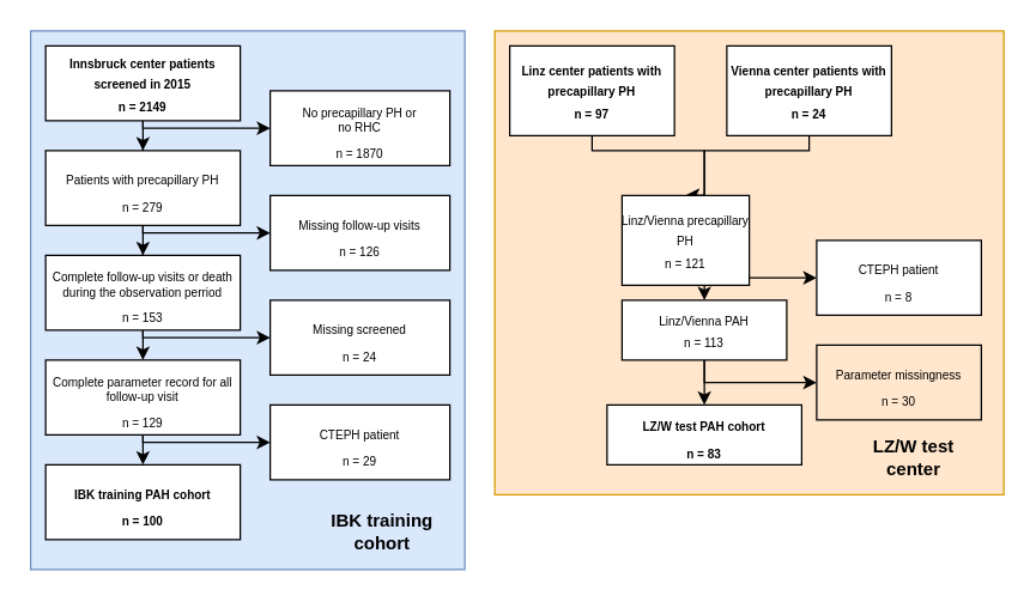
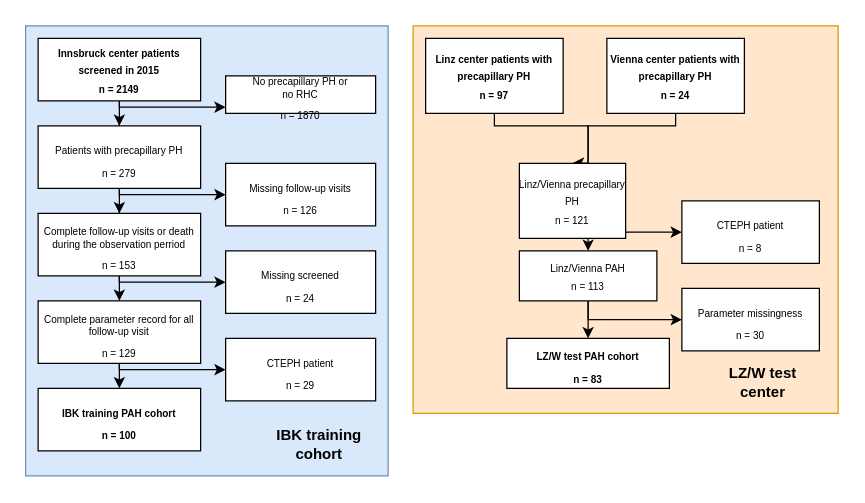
  <mxCell id="0" />
  <mxCell id="1" parent="0" />
  <mxCell id="2" value="" style="rounded=0;whiteSpace=wrap;html=1;verticalAlign=middle;fillColor=#ffe6cc;strokeColor=#d79b00;" parent="1" vertex="1"><mxGeometry x="330" y="20" width="340" height="310" as="geometry" /></mxCell>
  <mxCell id="3" style="edgeStyle=orthogonalEdgeStyle;rounded=0;orthogonalLoop=1;jettySize=auto;html=1;exitX=0.5;exitY=1;exitDx=0;exitDy=0;entryX=0.5;entryY=0;entryDx=0;entryDy=0;" parent="1" source="4" target="9" edge="1"><mxGeometry relative="1" as="geometry"><Array as="points"><mxPoint x="395" y="100" /><mxPoint x="470" y="100" /></Array></mxGeometry></mxCell>
  <mxCell id="4" value="&lt;font style=&quot;font-size: 8px&quot;&gt;Linz center patients with precapillary PH&lt;br&gt;n = 97&lt;br&gt;&lt;/font&gt;" style="rounded=0;whiteSpace=wrap;html=1;spacing=0;fontStyle=1" parent="1" vertex="1"><mxGeometry x="340" y="30" width="110" height="60" as="geometry" /></mxCell>
  <mxCell id="5" style="edgeStyle=orthogonalEdgeStyle;rounded=0;orthogonalLoop=1;jettySize=auto;html=1;entryX=0.5;entryY=0;entryDx=0;entryDy=0;" parent="1" source="6" target="9" edge="1"><mxGeometry relative="1" as="geometry"><Array as="points"><mxPoint x="540" y="100" /><mxPoint x="470" y="100" /></Array></mxGeometry></mxCell>
  <mxCell id="6" value="&lt;font style=&quot;font-size: 8px&quot;&gt;Vienna center patients with precapillary PH&lt;br&gt;n = 24&lt;br&gt;&lt;/font&gt;" style="rounded=0;whiteSpace=wrap;html=1;spacing=0;fontStyle=1" parent="1" vertex="1"><mxGeometry x="485" y="30" width="110" height="60" as="geometry" /></mxCell>
  <mxCell id="7" style="edgeStyle=orthogonalEdgeStyle;rounded=0;orthogonalLoop=1;jettySize=auto;html=1;exitX=0.5;exitY=1;exitDx=0;exitDy=0;entryX=0.5;entryY=0;entryDx=0;entryDy=0;" parent="1" source="9" target="12" edge="1"><mxGeometry relative="1" as="geometry" /></mxCell>
  <mxCell id="8" style="edgeStyle=orthogonalEdgeStyle;rounded=0;orthogonalLoop=1;jettySize=auto;html=1;exitX=0.5;exitY=1;exitDx=0;exitDy=0;entryX=0;entryY=0.5;entryDx=0;entryDy=0;" parent="1" source="9" target="32" edge="1"><mxGeometry relative="1" as="geometry"><Array as="points"><mxPoint x="470" y="185" /></Array></mxGeometry></mxCell>
  <mxCell id="9" value="&lt;font style=&quot;font-size: 8px&quot;&gt;Linz/Vienna precapillary PH&lt;br&gt;n = 121&lt;br&gt;&lt;/font&gt;" style="rounded=0;whiteSpace=wrap;html=1;spacing=0;fontStyle=0" parent="1" vertex="1"><mxGeometry x="415" y="130" width="85" height="60" as="geometry" /></mxCell>
  <mxCell id="10" style="edgeStyle=orthogonalEdgeStyle;rounded=0;orthogonalLoop=1;jettySize=auto;html=1;entryX=0.5;entryY=0;entryDx=0;entryDy=0;" parent="1" source="12" target="33" edge="1"><mxGeometry relative="1" as="geometry" /></mxCell>
  <mxCell id="11" style="edgeStyle=orthogonalEdgeStyle;rounded=0;orthogonalLoop=1;jettySize=auto;html=1;entryX=0;entryY=0.5;entryDx=0;entryDy=0;" parent="1" target="35" edge="1"><mxGeometry relative="1" as="geometry"><mxPoint x="470" y="240" as="sourcePoint" /><mxPoint x="520" y="260" as="targetPoint" /><Array as="points"><mxPoint x="470" y="255" /></Array></mxGeometry></mxCell>
  <mxCell id="12" value="&lt;font style=&quot;font-size: 8px&quot;&gt;Linz/Vienna PAH&lt;br&gt;n = 113&lt;br&gt;&lt;/font&gt;" style="rounded=0;whiteSpace=wrap;html=1;spacing=0;fontStyle=0" parent="1" vertex="1"><mxGeometry x="415" y="200" width="110" height="40" as="geometry" /></mxCell>
  <mxCell id="13" value="" style="rounded=0;whiteSpace=wrap;html=1;verticalAlign=middle;fillColor=#dae8fc;strokeColor=#6c8ebf;" parent="1" vertex="1"><mxGeometry x="20" y="20" width="290" height="360" as="geometry" /></mxCell>
  <mxCell id="14" value="&lt;font style=&quot;font-size: 8px&quot;&gt;Innsbruck center patients screened in 2015&lt;br&gt;n = 2149&lt;br&gt;&lt;/font&gt;" style="rounded=0;whiteSpace=wrap;html=1;spacing=0;fontStyle=1" parent="1" vertex="1"><mxGeometry x="30" y="30" width="130" height="50" as="geometry" /></mxCell>
- <mxCell id="15" value="&lt;font style=&quot;font-size: 8px&quot;&gt;&lt;p lang=&quot;en-US&quot; class=&quot;western&quot; align=&quot;center&quot; style=&quot;margin-bottom: 0in&quot;&gt;&lt;font face=&quot;Arial, serif&quot;&gt;No precapillary PH or&lt;br&gt;no RHC&lt;/font&gt;&lt;/p&gt;&lt;p lang=&quot;en-US&quot; class=&quot;western&quot; align=&quot;center&quot; style=&quot;margin-bottom: 0in&quot;&gt;&lt;font face=&quot;Arial, serif&quot;&gt;n = 1870&lt;/font&gt;&lt;/p&gt;&lt;/font&gt;" style="rounded=0;whiteSpace=wrap;html=1;verticalAlign=middle;spacing=0;" parent="1" vertex="1"><mxGeometry x="180" y="60" width="120" height="50" as="geometry" /></mxCell>
+ <mxCell id="15" value="&lt;font style=&quot;font-size: 8px&quot;&gt;&lt;p lang=&quot;en-US&quot; class=&quot;western&quot; align=&quot;center&quot; style=&quot;margin-bottom: 0in&quot;&gt;&lt;font face=&quot;Arial, serif&quot;&gt;No precapillary PH or&lt;br&gt;no RHC&lt;/font&gt;&lt;/p&gt;&lt;p lang=&quot;en-US&quot; class=&quot;western&quot; align=&quot;center&quot; style=&quot;margin-bottom: 0in&quot;&gt;&lt;font face=&quot;Arial, serif&quot;&gt;n = 1870&lt;/font&gt;&lt;/p&gt;&lt;/font&gt;" style="rounded=0;whiteSpace=wrap;html=1;verticalAlign=middle;spacing=0;" parent="1" vertex="1"><mxGeometry x="180" y="60" width="120" height="30" as="geometry" /></mxCell>
  <mxCell id="16" style="edgeStyle=orthogonalEdgeStyle;rounded=0;orthogonalLoop=1;jettySize=auto;html=1;exitX=0.5;exitY=1;exitDx=0;exitDy=0;" parent="1" source="14" target="15" edge="1"><mxGeometry x="30" y="-960" as="geometry"><Array as="points"><mxPoint x="95" y="85" /></Array></mxGeometry></mxCell>
  <mxCell id="17" value="&lt;font style=&quot;font-size: 8px&quot; face=&quot;Arial, serif&quot;&gt;&lt;p lang=&quot;en-US&quot; class=&quot;western&quot; align=&quot;center&quot; style=&quot;margin-bottom: 0in&quot;&gt;Patients with precapillary PH&lt;/p&gt;&lt;p lang=&quot;en-US&quot; class=&quot;western&quot; align=&quot;center&quot; style=&quot;margin-bottom: 0in&quot;&gt;n = 279&lt;/p&gt;&lt;/font&gt;" style="rounded=0;whiteSpace=wrap;html=1;verticalAlign=middle;spacing=0;" parent="1" vertex="1"><mxGeometry x="30" y="100" width="130" height="50" as="geometry" /></mxCell>
  <mxCell id="18" style="edgeStyle=orthogonalEdgeStyle;rounded=0;orthogonalLoop=1;jettySize=auto;html=1;entryX=0.5;entryY=0;entryDx=0;entryDy=0;" parent="1" source="14" target="17" edge="1"><mxGeometry x="30" y="-960" as="geometry" /></mxCell>
  <mxCell id="19" value="&lt;font style=&quot;font-size: 8px&quot; face=&quot;Arial, serif&quot;&gt;&lt;p lang=&quot;en-US&quot; class=&quot;western&quot; align=&quot;center&quot; style=&quot;margin-bottom: 0in&quot;&gt;Complete follow-up visits or death during the observation perriod&lt;/p&gt;&lt;p lang=&quot;en-US&quot; class=&quot;western&quot; align=&quot;center&quot; style=&quot;margin-bottom: 0in&quot;&gt;n = 153&lt;/p&gt;&lt;/font&gt;" style="rounded=0;whiteSpace=wrap;html=1;verticalAlign=middle;spacing=0;" parent="1" vertex="1"><mxGeometry x="30" y="170" width="130" height="50" as="geometry" /></mxCell>
  <mxCell id="20" style="edgeStyle=orthogonalEdgeStyle;rounded=0;orthogonalLoop=1;jettySize=auto;html=1;entryX=0.5;entryY=0;entryDx=0;entryDy=0;" parent="1" source="17" target="19" edge="1"><mxGeometry x="30" y="-960" as="geometry" /></mxCell>
  <mxCell id="21" value="&lt;font style=&quot;font-size: 8px&quot;&gt;&lt;p lang=&quot;en-US&quot; class=&quot;western&quot; align=&quot;center&quot; style=&quot;margin-bottom: 0in&quot;&gt;&lt;font face=&quot;Arial, serif&quot;&gt;Missing follow-up visits&lt;/font&gt;&lt;/p&gt;&lt;p lang=&quot;en-US&quot; class=&quot;western&quot; align=&quot;center&quot; style=&quot;margin-bottom: 0in&quot;&gt;&lt;font face=&quot;Arial, serif&quot;&gt;n = 126&lt;/font&gt;&lt;/p&gt;&lt;/font&gt;" style="rounded=0;whiteSpace=wrap;html=1;verticalAlign=middle;spacing=0;" parent="1" vertex="1"><mxGeometry x="180" y="130" width="120" height="50" as="geometry" /></mxCell>
  <mxCell id="22" style="edgeStyle=orthogonalEdgeStyle;rounded=0;orthogonalLoop=1;jettySize=auto;html=1;exitX=0.5;exitY=1;exitDx=0;exitDy=0;entryX=0;entryY=0.5;entryDx=0;entryDy=0;" parent="1" source="17" target="21" edge="1"><mxGeometry x="30" y="-960" as="geometry"><Array as="points"><mxPoint x="95" y="155" /></Array></mxGeometry></mxCell>
  <mxCell id="23" value="&lt;font style=&quot;font-size: 8px&quot; face=&quot;Arial, serif&quot;&gt;&lt;p lang=&quot;en-US&quot; class=&quot;western&quot; align=&quot;center&quot; style=&quot;margin-bottom: 0in&quot;&gt;Complete parameter record for all follow-up visit&lt;/p&gt;&lt;p lang=&quot;en-US&quot; class=&quot;western&quot; align=&quot;center&quot; style=&quot;margin-bottom: 0in&quot;&gt;n = 129&lt;/p&gt;&lt;/font&gt;" style="rounded=0;whiteSpace=wrap;html=1;verticalAlign=middle;spacing=0;" parent="1" vertex="1"><mxGeometry x="30" y="240" width="130" height="50" as="geometry" /></mxCell>
  <mxCell id="24" style="edgeStyle=orthogonalEdgeStyle;rounded=0;orthogonalLoop=1;jettySize=auto;html=1;exitX=0.5;exitY=1;exitDx=0;exitDy=0;entryX=0.5;entryY=0;entryDx=0;entryDy=0;" parent="1" source="19" target="23" edge="1"><mxGeometry x="30" y="-960" as="geometry" /></mxCell>
  <mxCell id="25" value="&lt;font style=&quot;font-size: 8px&quot;&gt;&lt;p lang=&quot;en-US&quot; class=&quot;western&quot; align=&quot;center&quot; style=&quot;margin-bottom: 0in&quot;&gt;&lt;font face=&quot;Arial, serif&quot;&gt;Missing screened&lt;/font&gt;&lt;/p&gt;&lt;p lang=&quot;en-US&quot; class=&quot;western&quot; align=&quot;center&quot; style=&quot;margin-bottom: 0in&quot;&gt;&lt;font face=&quot;Arial, serif&quot;&gt;n = 24&lt;/font&gt;&lt;/p&gt;&lt;/font&gt;" style="rounded=0;whiteSpace=wrap;html=1;verticalAlign=middle;spacing=0;" parent="1" vertex="1"><mxGeometry x="180" y="200" width="120" height="50" as="geometry" /></mxCell>
  <mxCell id="26" style="edgeStyle=orthogonalEdgeStyle;rounded=0;orthogonalLoop=1;jettySize=auto;html=1;exitX=0.5;exitY=1;exitDx=0;exitDy=0;entryX=0;entryY=0.5;entryDx=0;entryDy=0;" parent="1" source="19" target="25" edge="1"><mxGeometry x="30" y="-960" as="geometry"><Array as="points"><mxPoint x="95" y="225" /></Array></mxGeometry></mxCell>
  <mxCell id="27" style="edgeStyle=orthogonalEdgeStyle;rounded=0;orthogonalLoop=1;jettySize=auto;html=1;exitX=0.5;exitY=1;exitDx=0;exitDy=0;entryX=0.5;entryY=0;entryDx=0;entryDy=0;" parent="1" source="23" edge="1"><mxGeometry x="30" y="-960" as="geometry"><mxPoint x="95" y="310" as="targetPoint" /></mxGeometry></mxCell>
  <mxCell id="28" value="&lt;font style=&quot;font-size: 8px&quot; face=&quot;Arial, serif&quot;&gt;&lt;p lang=&quot;en-US&quot; class=&quot;western&quot; align=&quot;center&quot; style=&quot;margin-bottom: 0in&quot;&gt;IBK training PAH cohort&lt;/p&gt;&lt;p lang=&quot;en-US&quot; class=&quot;western&quot; align=&quot;center&quot; style=&quot;margin-bottom: 0in&quot;&gt;n = 100&lt;/p&gt;&lt;/font&gt;" style="rounded=0;whiteSpace=wrap;html=1;verticalAlign=middle;spacing=0;fontStyle=1" parent="1" vertex="1"><mxGeometry x="30" y="310" width="130" height="50" as="geometry" /></mxCell>
  <mxCell id="29" value="&lt;font style=&quot;font-size: 8px&quot;&gt;&lt;p lang=&quot;en-US&quot; class=&quot;western&quot; align=&quot;center&quot; style=&quot;margin-bottom: 0in&quot;&gt;&lt;font face=&quot;Arial, serif&quot;&gt;CTEPH patient&lt;/font&gt;&lt;/p&gt;&lt;p lang=&quot;en-US&quot; class=&quot;western&quot; align=&quot;center&quot; style=&quot;margin-bottom: 0in&quot;&gt;&lt;font face=&quot;Arial, serif&quot;&gt;n = 29&lt;/font&gt;&lt;/p&gt;&lt;/font&gt;" style="rounded=0;whiteSpace=wrap;html=1;verticalAlign=middle;spacing=0;" parent="1" vertex="1"><mxGeometry x="180" y="270" width="120" height="50" as="geometry" /></mxCell>
  <mxCell id="30" style="edgeStyle=orthogonalEdgeStyle;rounded=0;orthogonalLoop=1;jettySize=auto;html=1;exitX=0.5;exitY=1;exitDx=0;exitDy=0;entryX=0;entryY=0.5;entryDx=0;entryDy=0;" parent="1" source="23" target="29" edge="1"><mxGeometry x="30" y="-960" as="geometry"><Array as="points"><mxPoint x="95" y="295" /></Array></mxGeometry></mxCell>
  <mxCell id="31" value="IBK training cohort" style="text;html=1;strokeColor=none;fillColor=none;align=center;verticalAlign=middle;whiteSpace=wrap;rounded=0;fontStyle=1" parent="1" vertex="1"><mxGeometry x="210" y="340" width="90" height="30" as="geometry" /></mxCell>
  <mxCell id="32" value="&lt;font style=&quot;font-size: 8px&quot;&gt;&lt;p lang=&quot;en-US&quot; class=&quot;western&quot; align=&quot;center&quot; style=&quot;margin-bottom: 0in&quot;&gt;&lt;font face=&quot;Arial, serif&quot;&gt;CTEPH patient&lt;/font&gt;&lt;/p&gt;&lt;p lang=&quot;en-US&quot; class=&quot;western&quot; align=&quot;center&quot; style=&quot;margin-bottom: 0in&quot;&gt;&lt;font face=&quot;Arial, serif&quot;&gt;n = 8&lt;/font&gt;&lt;/p&gt;&lt;/font&gt;" style="rounded=0;whiteSpace=wrap;html=1;verticalAlign=middle;spacing=0;" parent="1" vertex="1"><mxGeometry x="545" y="160" width="110" height="50" as="geometry" /></mxCell>
  <mxCell id="33" value="&lt;font style=&quot;font-size: 8px&quot; face=&quot;Arial, serif&quot;&gt;&lt;p lang=&quot;en-US&quot; class=&quot;western&quot; align=&quot;center&quot; style=&quot;margin-bottom: 0in&quot;&gt;LZ/W test PAH cohort&lt;/p&gt;&lt;p lang=&quot;en-US&quot; class=&quot;western&quot; align=&quot;center&quot; style=&quot;margin-bottom: 0in&quot;&gt;n = 83&lt;/p&gt;&lt;/font&gt;" style="rounded=0;whiteSpace=wrap;html=1;verticalAlign=middle;spacing=0;fontStyle=1" parent="1" vertex="1"><mxGeometry x="405" y="270" width="130" height="40" as="geometry" /></mxCell>
  <mxCell id="34" value="LZ/W test center" style="text;html=1;strokeColor=none;fillColor=none;align=center;verticalAlign=middle;whiteSpace=wrap;rounded=0;fontStyle=1" parent="1" vertex="1"><mxGeometry x="565" y="290" width="90" height="30" as="geometry" /></mxCell>
- <mxCell id="35" value="&lt;font style=&quot;font-size: 8px&quot; face=&quot;Arial, serif&quot;&gt;&lt;p lang=&quot;en-US&quot; class=&quot;western&quot; align=&quot;center&quot; style=&quot;margin-bottom: 0in&quot;&gt;Parameter missingness&lt;/p&gt;&lt;p lang=&quot;en-US&quot; class=&quot;western&quot; align=&quot;center&quot; style=&quot;margin-bottom: 0in&quot;&gt;n = 30&lt;/p&gt;&lt;/font&gt;" style="rounded=0;whiteSpace=wrap;html=1;verticalAlign=middle;spacing=0;fillColor=#ffe6cc;" parent="1" vertex="1"><mxGeometry x="545" y="230" width="110" height="50" as="geometry" /></mxCell>
+ <mxCell id="35" value="&lt;font style=&quot;font-size: 8px&quot; face=&quot;Arial, serif&quot;&gt;&lt;p lang=&quot;en-US&quot; class=&quot;western&quot; align=&quot;center&quot; style=&quot;margin-bottom: 0in&quot;&gt;Parameter missingness&lt;/p&gt;&lt;p lang=&quot;en-US&quot; class=&quot;western&quot; align=&quot;center&quot; style=&quot;margin-bottom: 0in&quot;&gt;n = 30&lt;/p&gt;&lt;/font&gt;" style="rounded=0;whiteSpace=wrap;html=1;verticalAlign=middle;spacing=0;" parent="1" vertex="1"><mxGeometry x="545" y="230" width="110" height="50" as="geometry" /></mxCell>
